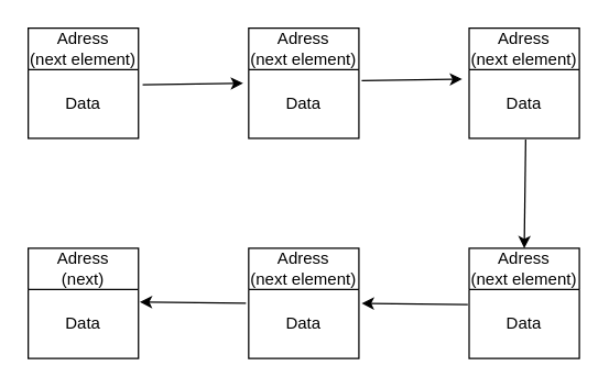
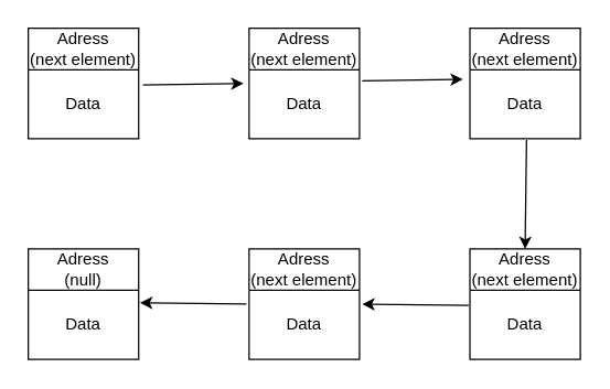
  <mxCell id="0" />
  <mxCell id="1" parent="0" />
  <mxCell id="2" value="Adress&lt;br&gt;(next element)" style="swimlane;fontStyle=0;childLayout=stackLayout;horizontal=1;startSize=30;horizontalStack=0;resizeParent=1;resizeParentMax=0;resizeLast=0;collapsible=1;marginBottom=0;whiteSpace=wrap;html=1;strokeColor=default;" vertex="1" parent="1"><mxGeometry x="20" y="20" width="80" height="80" as="geometry"><mxRectangle x="40" y="120" width="80" height="30" as="alternateBounds" /></mxGeometry></mxCell>
  <mxCell id="3" value="Data" style="text;strokeColor=none;fillColor=none;align=center;verticalAlign=middle;spacingLeft=4;spacingRight=4;overflow=hidden;points=[[0,0.5],[1,0.5]];portConstraint=eastwest;rotatable=0;whiteSpace=wrap;html=1;" vertex="1" parent="2"><mxGeometry y="30" width="80" height="50" as="geometry" /></mxCell>
  <mxCell id="4" value="Adress&lt;br&gt;(next element)" style="swimlane;fontStyle=0;childLayout=stackLayout;horizontal=1;startSize=30;horizontalStack=0;resizeParent=1;resizeParentMax=0;resizeLast=0;collapsible=1;marginBottom=0;whiteSpace=wrap;html=1;strokeColor=default;" vertex="1" parent="1"><mxGeometry x="180" y="20" width="80" height="80" as="geometry"><mxRectangle x="40" y="120" width="80" height="30" as="alternateBounds" /></mxGeometry></mxCell>
  <mxCell id="5" value="Data" style="text;strokeColor=none;fillColor=none;align=center;verticalAlign=middle;spacingLeft=4;spacingRight=4;overflow=hidden;points=[[0,0.5],[1,0.5]];portConstraint=eastwest;rotatable=0;whiteSpace=wrap;html=1;" vertex="1" parent="4"><mxGeometry y="30" width="80" height="50" as="geometry" /></mxCell>
  <mxCell id="6" value="Adress&lt;br&gt;(next element)" style="swimlane;fontStyle=0;childLayout=stackLayout;horizontal=1;startSize=30;horizontalStack=0;resizeParent=1;resizeParentMax=0;resizeLast=0;collapsible=1;marginBottom=0;whiteSpace=wrap;html=1;strokeColor=default;" vertex="1" parent="1"><mxGeometry x="340" y="20" width="80" height="80" as="geometry"><mxRectangle x="40" y="120" width="80" height="30" as="alternateBounds" /></mxGeometry></mxCell>
  <mxCell id="7" value="Data" style="text;strokeColor=none;fillColor=none;align=center;verticalAlign=middle;spacingLeft=4;spacingRight=4;overflow=hidden;points=[[0,0.5],[1,0.5]];portConstraint=eastwest;rotatable=0;whiteSpace=wrap;html=1;" vertex="1" parent="6"><mxGeometry y="30" width="80" height="50" as="geometry" /></mxCell>
  <mxCell id="8" value="Adress&lt;br&gt;(next element)" style="swimlane;fontStyle=0;childLayout=stackLayout;horizontal=1;startSize=30;horizontalStack=0;resizeParent=1;resizeParentMax=0;resizeLast=0;collapsible=1;marginBottom=0;whiteSpace=wrap;html=1;strokeColor=default;" vertex="1" parent="1"><mxGeometry x="340" y="180" width="80" height="80" as="geometry"><mxRectangle x="40" y="120" width="80" height="30" as="alternateBounds" /></mxGeometry></mxCell>
  <mxCell id="9" value="Data" style="text;strokeColor=none;fillColor=none;align=center;verticalAlign=middle;spacingLeft=4;spacingRight=4;overflow=hidden;points=[[0,0.5],[1,0.5]];portConstraint=eastwest;rotatable=0;whiteSpace=wrap;html=1;" vertex="1" parent="8"><mxGeometry y="30" width="80" height="50" as="geometry" /></mxCell>
  <mxCell id="10" value="Adress&lt;br&gt;(next element)" style="swimlane;fontStyle=0;childLayout=stackLayout;horizontal=1;startSize=30;horizontalStack=0;resizeParent=1;resizeParentMax=0;resizeLast=0;collapsible=1;marginBottom=0;whiteSpace=wrap;html=1;strokeColor=default;" vertex="1" parent="1"><mxGeometry x="180" y="180" width="80" height="80" as="geometry"><mxRectangle x="40" y="120" width="80" height="30" as="alternateBounds" /></mxGeometry></mxCell>
  <mxCell id="11" value="Data" style="text;strokeColor=none;fillColor=none;align=center;verticalAlign=middle;spacingLeft=4;spacingRight=4;overflow=hidden;points=[[0,0.5],[1,0.5]];portConstraint=eastwest;rotatable=0;whiteSpace=wrap;html=1;" vertex="1" parent="10"><mxGeometry y="30" width="80" height="50" as="geometry" /></mxCell>
- <mxCell id="12" value="Adress&lt;br&gt;(next)" style="swimlane;fontStyle=0;childLayout=stackLayout;horizontal=1;startSize=30;horizontalStack=0;resizeParent=1;resizeParentMax=0;resizeLast=0;collapsible=1;marginBottom=0;whiteSpace=wrap;html=1;strokeColor=default;" vertex="1" parent="1"><mxGeometry x="20" y="180" width="80" height="80" as="geometry"><mxRectangle x="40" y="120" width="80" height="30" as="alternateBounds" /></mxGeometry></mxCell>
+ <mxCell id="12" value="Adress&lt;br&gt;(null)" style="swimlane;fontStyle=0;childLayout=stackLayout;horizontal=1;startSize=30;horizontalStack=0;resizeParent=1;resizeParentMax=0;resizeLast=0;collapsible=1;marginBottom=0;whiteSpace=wrap;html=1;strokeColor=default;" vertex="1" parent="1"><mxGeometry x="20" y="180" width="80" height="80" as="geometry"><mxRectangle x="40" y="120" width="80" height="30" as="alternateBounds" /></mxGeometry></mxCell>
  <mxCell id="13" value="Data" style="text;strokeColor=none;fillColor=none;align=center;verticalAlign=middle;spacingLeft=4;spacingRight=4;overflow=hidden;points=[[0,0.5],[1,0.5]];portConstraint=eastwest;rotatable=0;whiteSpace=wrap;html=1;" vertex="1" parent="12"><mxGeometry y="30" width="80" height="50" as="geometry" /></mxCell>
  <mxCell id="14" value="" style="endArrow=classic;html=1;exitX=1.038;exitY=0.28;exitDx=0;exitDy=0;exitPerimeter=0;entryX=-0.05;entryY=0.26;entryDx=0;entryDy=0;entryPerimeter=0;" edge="1" parent="1"><mxGeometry width="50" height="50" relative="1" as="geometry"><mxPoint x="103.04" y="61" as="sourcePoint" /><mxPoint x="176" y="60" as="targetPoint" /></mxGeometry></mxCell>
  <mxCell id="15" value="" style="endArrow=classic;html=1;exitX=1.038;exitY=0.28;exitDx=0;exitDy=0;exitPerimeter=0;entryX=-0.05;entryY=0.26;entryDx=0;entryDy=0;entryPerimeter=0;" edge="1" parent="1"><mxGeometry width="50" height="50" relative="1" as="geometry"><mxPoint x="262" y="58" as="sourcePoint" /><mxPoint x="334.96" y="57" as="targetPoint" /></mxGeometry></mxCell>
  <mxCell id="16" value="" style="endArrow=classic;html=1;exitX=0.513;exitY=1.02;exitDx=0;exitDy=0;exitPerimeter=0;entryX=0.5;entryY=0;entryDx=0;entryDy=0;" edge="1" parent="1" source="7" target="8"><mxGeometry width="50" height="50" relative="1" as="geometry"><mxPoint x="250" y="210" as="sourcePoint" /><mxPoint x="380" y="170" as="targetPoint" /></mxGeometry></mxCell>
  <mxCell id="17" value="" style="endArrow=classic;html=1;exitX=-0.012;exitY=0.22;exitDx=0;exitDy=0;exitPerimeter=0;entryX=1.025;entryY=0.32;entryDx=0;entryDy=0;entryPerimeter=0;" edge="1" parent="1" source="9"><mxGeometry width="50" height="50" relative="1" as="geometry"><mxPoint x="335.04" y="222" as="sourcePoint" /><mxPoint x="262" y="220" as="targetPoint" /></mxGeometry></mxCell>
  <mxCell id="18" value="" style="endArrow=classic;html=1;exitX=-0.012;exitY=0.22;exitDx=0;exitDy=0;exitPerimeter=0;entryX=1.025;entryY=0.32;entryDx=0;entryDy=0;entryPerimeter=0;" edge="1" parent="1"><mxGeometry width="50" height="50" relative="1" as="geometry"><mxPoint x="178" y="220" as="sourcePoint" /><mxPoint x="100.96" y="219" as="targetPoint" /></mxGeometry></mxCell>
